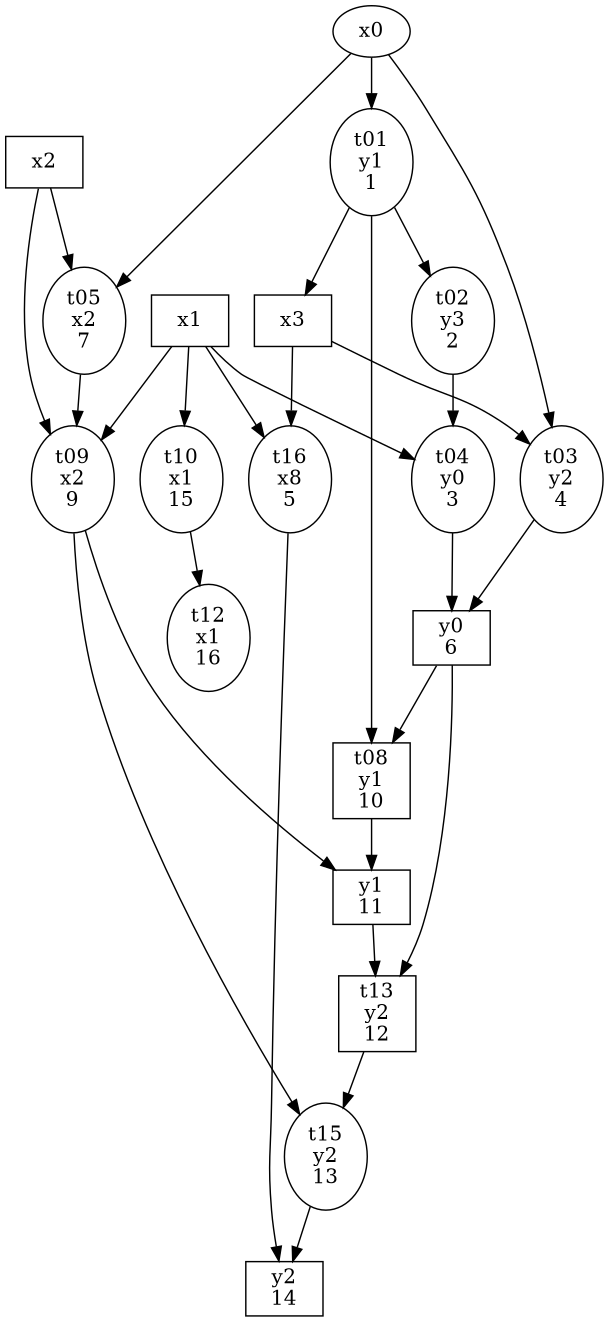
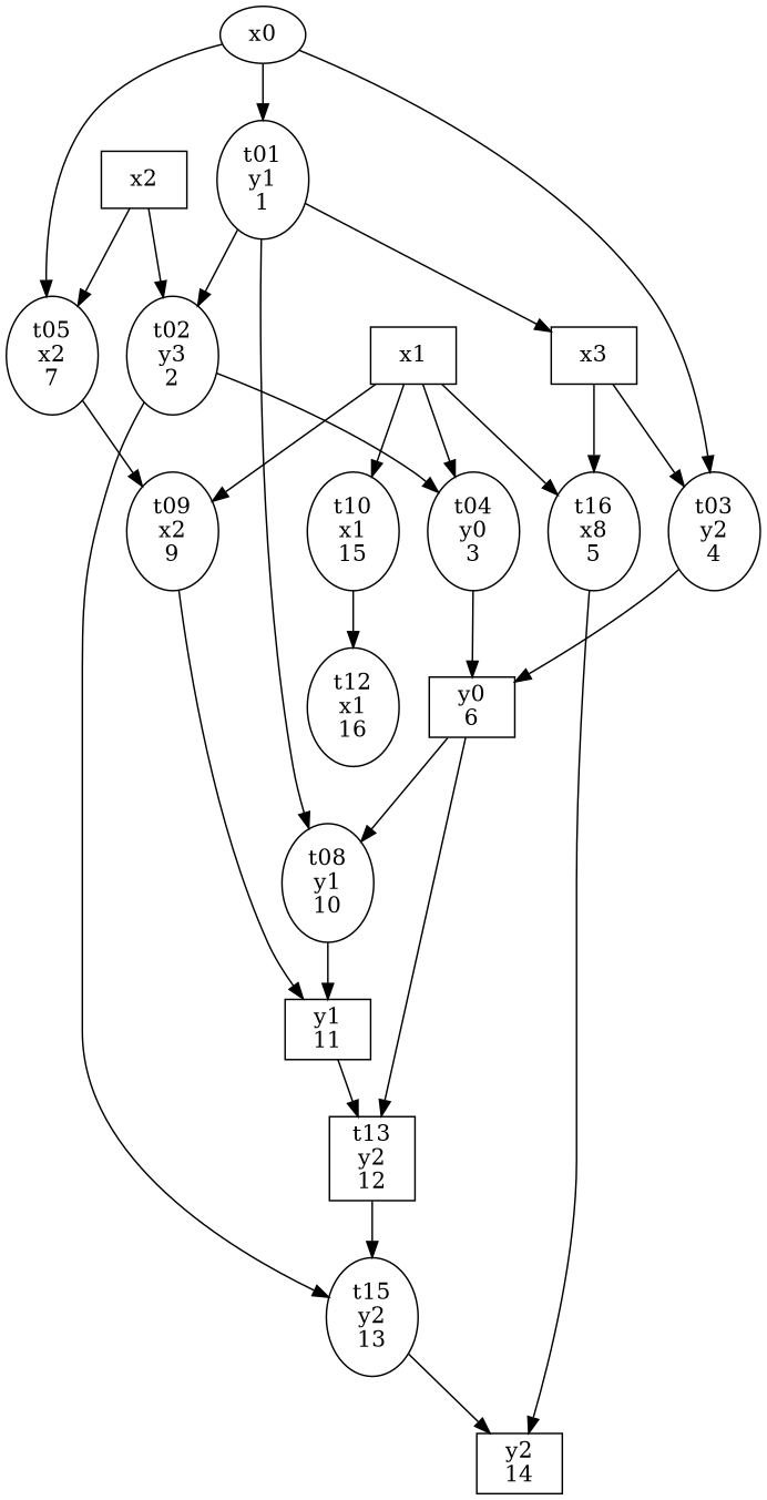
  strict digraph {
    x0 [shape=ellipse]
    t01 [label="\N\ny1\n1"]
    t03 [label="\N\ny2\n4"]
    t05 [label="\N\nx2\n7"]
    t02 [label="\N\ny3\n2"]
    x3 [shape=box]
-   t08 [label="\N\ny1\n10" shape=box]
+   t08 [label="\N\ny1\n10"]
    y0 [label="\N\n6" shape=box]
    t09 [label="\N\nx2\n9"]
    x1 [shape=box]
    t04 [label="\N\ny0\n3"]
    t16 [label="\N\nx8\n5"]
    t10 [label="\N\nx1\n15"]
    y2 [label="\N\n14" shape=box]
    y1 [label="\N\n11" shape=box]
    t12 [label="\N\nx1\n16"]
    x2 [shape=box]
    t15 [label="\N\ny2\n13"]
    t13 [label="\N\ny2\n12" shape=box]
    x0 -> t01
    x0 -> t03
    x0 -> t05
    t01 -> t02
    t01 -> x3
    t01 -> t08
    t03 -> y0
    t05 -> t09
    t02 -> t04
-   t09 -> t15
+   t02 -> t15
    x3 -> t03
    x3 -> t16
    t08 -> y1
    y0 -> t08
    y0 -> t13
    t09 -> y1
    x1 -> t09
    x1 -> t04
    x1 -> t16
    x1 -> t10
    t04 -> y0
    t16 -> y2
    t10 -> t12
    y1 -> t13
    x2 -> t05
-   x2 -> t09
+   x2 -> t02
    t15 -> y2
    t13 -> t15
  }
